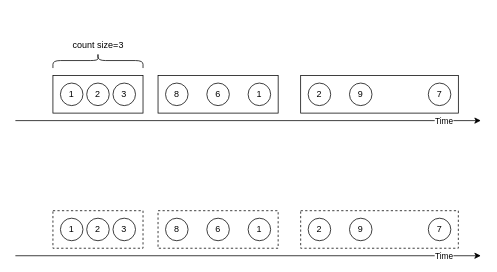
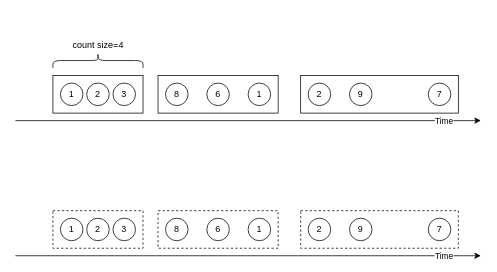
  <mxCell id="0" />
  <mxCell id="1" parent="0" />
  <mxCell id="2" value="" style="endArrow=classic;html=1;" edge="1" parent="1"><mxGeometry relative="1" as="geometry"><mxPoint x="20" y="160" as="sourcePoint" /><mxPoint x="640" y="160" as="targetPoint" /></mxGeometry></mxCell>
  <mxCell id="3" value="Time" style="edgeLabel;html=1;align=center;verticalAlign=middle;resizable=0;points=[];" vertex="1" connectable="0" parent="2"><mxGeometry x="0.823" y="-2" relative="1" as="geometry"><mxPoint x="5" y="-2" as="offset" /></mxGeometry></mxCell>
  <mxCell id="4" value="" style="rounded=0;whiteSpace=wrap;html=1;" vertex="1" parent="1"><mxGeometry x="70" y="100" width="120" height="50" as="geometry" /></mxCell>
  <mxCell id="5" value="1" style="ellipse;whiteSpace=wrap;html=1;aspect=fixed;" vertex="1" parent="1"><mxGeometry x="80" y="110" width="30" height="30" as="geometry" /></mxCell>
  <mxCell id="6" value="2" style="ellipse;whiteSpace=wrap;html=1;aspect=fixed;" vertex="1" parent="1"><mxGeometry x="115" y="110" width="30" height="30" as="geometry" /></mxCell>
  <mxCell id="7" value="3" style="ellipse;whiteSpace=wrap;html=1;aspect=fixed;" vertex="1" parent="1"><mxGeometry x="150" y="110" width="30" height="30" as="geometry" /></mxCell>
  <mxCell id="8" value="" style="rounded=0;whiteSpace=wrap;html=1;" vertex="1" parent="1"><mxGeometry x="210" y="100" width="160" height="50" as="geometry" /></mxCell>
  <mxCell id="9" value="8" style="ellipse;whiteSpace=wrap;html=1;aspect=fixed;" vertex="1" parent="1"><mxGeometry x="220" y="110" width="30" height="30" as="geometry" /></mxCell>
  <mxCell id="10" value="6" style="ellipse;whiteSpace=wrap;html=1;aspect=fixed;" vertex="1" parent="1"><mxGeometry x="275" y="110" width="30" height="30" as="geometry" /></mxCell>
  <mxCell id="11" value="1" style="ellipse;whiteSpace=wrap;html=1;aspect=fixed;" vertex="1" parent="1"><mxGeometry x="330" y="110" width="30" height="30" as="geometry" /></mxCell>
  <mxCell id="12" value="" style="shape=curlyBracket;whiteSpace=wrap;html=1;rounded=1;rotation=90;" vertex="1" parent="1"><mxGeometry x="120" y="20" width="20" height="120" as="geometry" /></mxCell>
  <mxCell id="13" value="" style="rounded=0;whiteSpace=wrap;html=1;" vertex="1" parent="1"><mxGeometry x="400" y="100" width="210" height="50" as="geometry" /></mxCell>
  <mxCell id="14" value="2" style="ellipse;whiteSpace=wrap;html=1;aspect=fixed;" vertex="1" parent="1"><mxGeometry x="410" y="110" width="30" height="30" as="geometry" /></mxCell>
  <mxCell id="15" value="9" style="ellipse;whiteSpace=wrap;html=1;aspect=fixed;" vertex="1" parent="1"><mxGeometry x="465" y="110" width="30" height="30" as="geometry" /></mxCell>
  <mxCell id="16" value="7" style="ellipse;whiteSpace=wrap;html=1;aspect=fixed;" vertex="1" parent="1"><mxGeometry x="570" y="110" width="30" height="30" as="geometry" /></mxCell>
- <mxCell id="17" value="count size=3" style="text;html=1;align=center;verticalAlign=middle;resizable=0;points=[];autosize=1;" vertex="1" parent="1"><mxGeometry x="90" y="50" width="80" height="20" as="geometry" /></mxCell>
+ <mxCell id="17" value="count size=4" style="text;html=1;align=center;verticalAlign=middle;resizable=0;points=[];autosize=1;" vertex="1" parent="1"><mxGeometry x="90" y="50" width="80" height="20" as="geometry" /></mxCell>
  <mxCell id="18" value="" style="endArrow=classic;html=1;" edge="1" parent="1"><mxGeometry relative="1" as="geometry"><mxPoint x="20" y="340" as="sourcePoint" /><mxPoint x="640" y="340" as="targetPoint" /></mxGeometry></mxCell>
  <mxCell id="19" value="Time" style="edgeLabel;html=1;align=center;verticalAlign=middle;resizable=0;points=[];" vertex="1" connectable="0" parent="18"><mxGeometry x="0.823" y="-2" relative="1" as="geometry"><mxPoint x="5" y="-2" as="offset" /></mxGeometry></mxCell>
  <mxCell id="20" value="" style="rounded=0;whiteSpace=wrap;html=1;dashed=1;" vertex="1" parent="1"><mxGeometry x="70" y="280" width="120" height="50" as="geometry" /></mxCell>
  <mxCell id="21" value="1" style="ellipse;whiteSpace=wrap;html=1;aspect=fixed;" vertex="1" parent="1"><mxGeometry x="80" y="290" width="30" height="30" as="geometry" /></mxCell>
  <mxCell id="22" value="2" style="ellipse;whiteSpace=wrap;html=1;aspect=fixed;" vertex="1" parent="1"><mxGeometry x="115" y="290" width="30" height="30" as="geometry" /></mxCell>
  <mxCell id="23" value="3" style="ellipse;whiteSpace=wrap;html=1;aspect=fixed;" vertex="1" parent="1"><mxGeometry x="150" y="290" width="30" height="30" as="geometry" /></mxCell>
  <mxCell id="24" value="" style="rounded=0;whiteSpace=wrap;html=1;dashed=1;" vertex="1" parent="1"><mxGeometry x="210" y="280" width="160" height="50" as="geometry" /></mxCell>
  <mxCell id="25" value="8" style="ellipse;whiteSpace=wrap;html=1;aspect=fixed;" vertex="1" parent="1"><mxGeometry x="220" y="290" width="30" height="30" as="geometry" /></mxCell>
  <mxCell id="26" value="6" style="ellipse;whiteSpace=wrap;html=1;aspect=fixed;" vertex="1" parent="1"><mxGeometry x="275" y="290" width="30" height="30" as="geometry" /></mxCell>
  <mxCell id="27" value="1" style="ellipse;whiteSpace=wrap;html=1;aspect=fixed;" vertex="1" parent="1"><mxGeometry x="330" y="290" width="30" height="30" as="geometry" /></mxCell>
  <mxCell id="28" value="" style="rounded=0;whiteSpace=wrap;html=1;dashed=1;" vertex="1" parent="1"><mxGeometry x="400" y="280" width="210" height="50" as="geometry" /></mxCell>
  <mxCell id="29" value="2" style="ellipse;whiteSpace=wrap;html=1;aspect=fixed;" vertex="1" parent="1"><mxGeometry x="410" y="290" width="30" height="30" as="geometry" /></mxCell>
  <mxCell id="30" value="9" style="ellipse;whiteSpace=wrap;html=1;aspect=fixed;" vertex="1" parent="1"><mxGeometry x="465" y="290" width="30" height="30" as="geometry" /></mxCell>
  <mxCell id="31" value="7" style="ellipse;whiteSpace=wrap;html=1;aspect=fixed;" vertex="1" parent="1"><mxGeometry x="570" y="290" width="30" height="30" as="geometry" /></mxCell>
